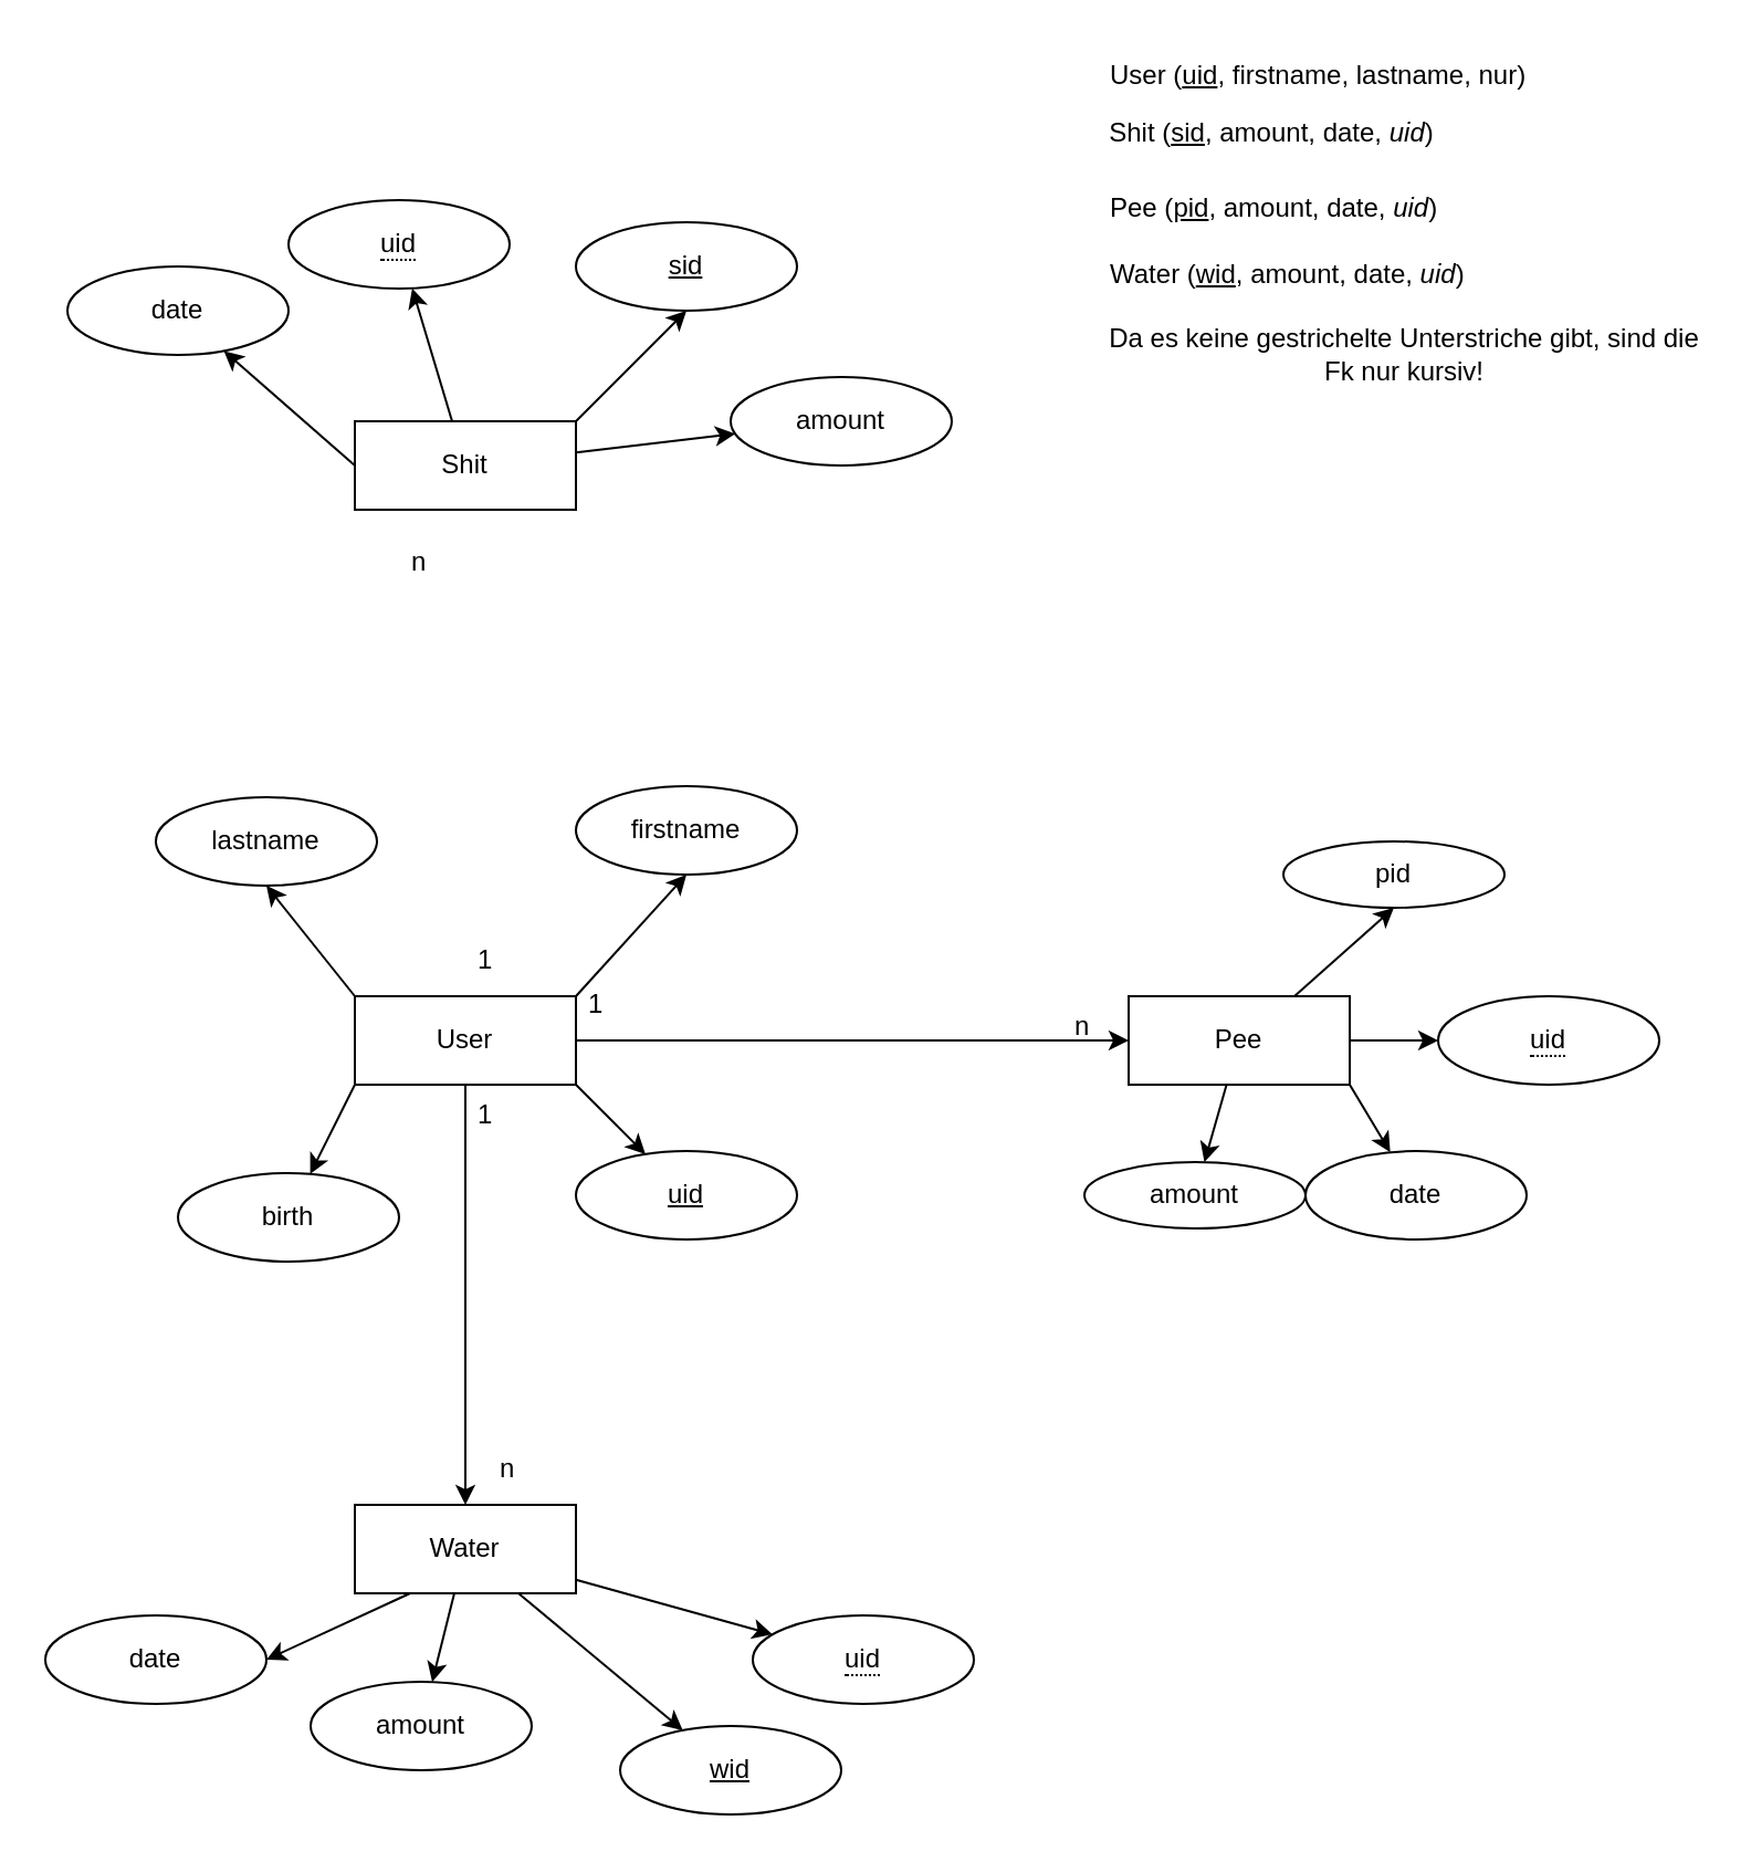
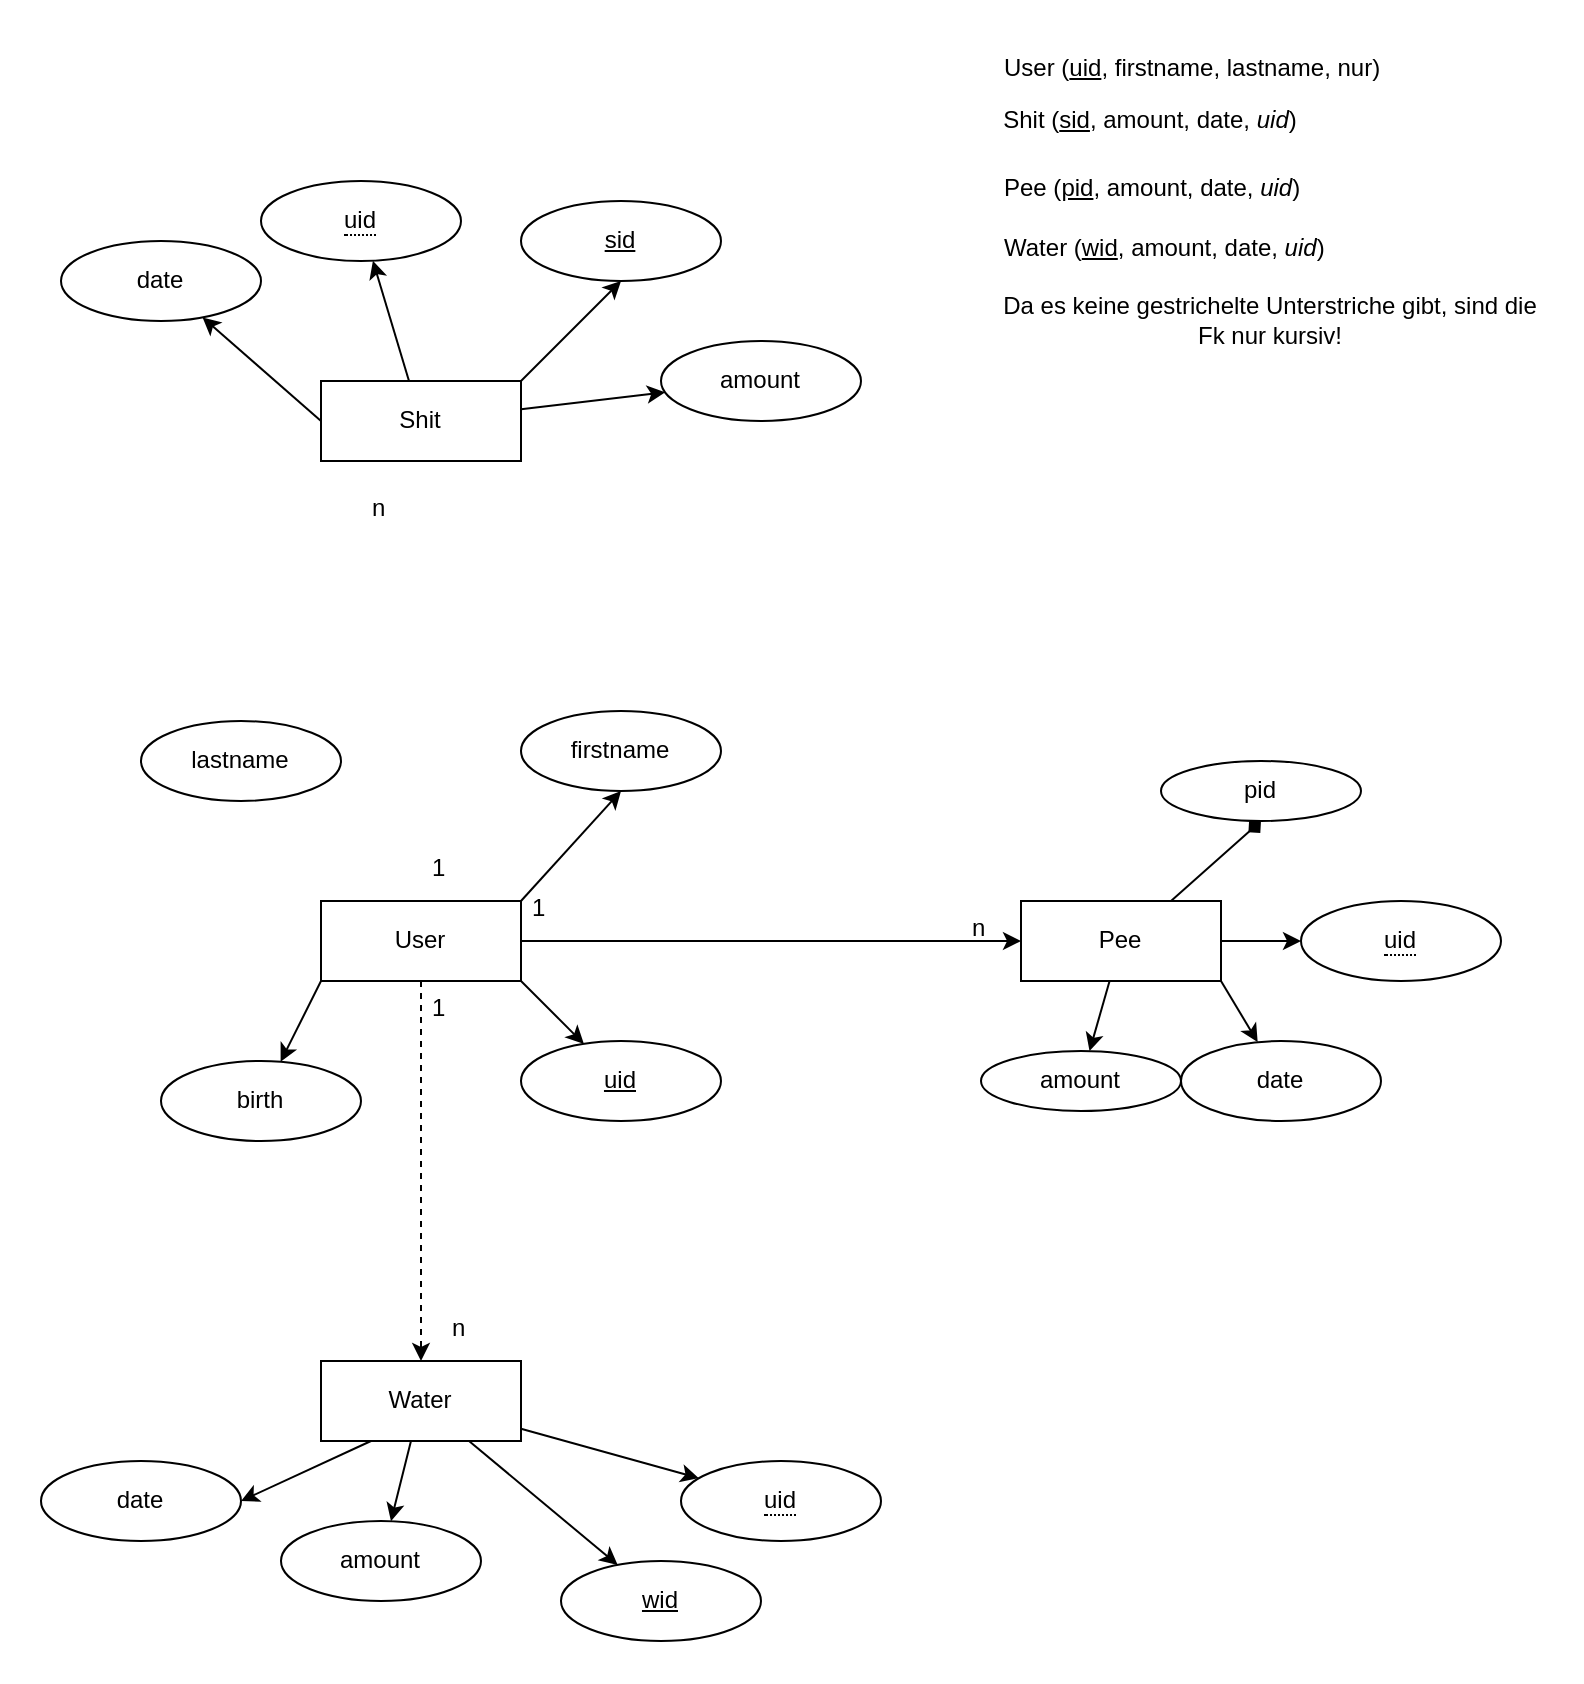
  <mxCell id="0" />
  <mxCell id="1" parent="0" />
- <mxCell id="2" value="" style="edgeStyle=orthogonalEdgeStyle;rounded=0;orthogonalLoop=1;jettySize=auto;html=1;" parent="1" source="8" target="18" edge="1"><mxGeometry relative="1" as="geometry" /></mxCell>
+ <mxCell id="2" value="" style="edgeStyle=orthogonalEdgeStyle;rounded=0;orthogonalLoop=1;jettySize=auto;html=1;dashed=1;" parent="1" source="8" target="18" edge="1"><mxGeometry relative="1" as="geometry" /></mxCell>
  <mxCell id="3" style="rounded=0;orthogonalLoop=1;jettySize=auto;html=1;exitX=1;exitY=1;exitDx=0;exitDy=0;" parent="1" source="8" target="37" edge="1"><mxGeometry relative="1" as="geometry" /></mxCell>
  <mxCell id="4" style="rounded=0;orthogonalLoop=1;jettySize=auto;html=1;exitX=1;exitY=0;exitDx=0;exitDy=0;entryX=0.5;entryY=1;entryDx=0;entryDy=0;" parent="1" source="8" target="38" edge="1"><mxGeometry relative="1" as="geometry" /></mxCell>
- <mxCell id="5" style="rounded=0;orthogonalLoop=1;jettySize=auto;html=1;exitX=0;exitY=0;exitDx=0;exitDy=0;entryX=0.5;entryY=1;entryDx=0;entryDy=0;" parent="1" source="8" target="39" edge="1"><mxGeometry relative="1" as="geometry" /></mxCell>
  <mxCell id="6" style="rounded=0;orthogonalLoop=1;jettySize=auto;html=1;exitX=0;exitY=1;exitDx=0;exitDy=0;" parent="1" source="8" target="40" edge="1"><mxGeometry relative="1" as="geometry" /></mxCell>
  <mxCell id="7" style="edgeStyle=orthogonalEdgeStyle;rounded=0;orthogonalLoop=1;jettySize=auto;html=1;entryX=0;entryY=0.5;entryDx=0;entryDy=0;" parent="1" source="8" target="23" edge="1"><mxGeometry relative="1" as="geometry" /></mxCell>
  <mxCell id="8" value="User" style="whiteSpace=wrap;html=1;align=center;" parent="1" vertex="1"><mxGeometry x="160" y="450" width="100" height="40" as="geometry" /></mxCell>
  <mxCell id="9" value="" style="rounded=0;orthogonalLoop=1;jettySize=auto;html=1;" parent="1" source="13" target="25" edge="1"><mxGeometry relative="1" as="geometry" /></mxCell>
  <mxCell id="10" value="" style="rounded=0;orthogonalLoop=1;jettySize=auto;html=1;" parent="1" source="13" target="28" edge="1"><mxGeometry relative="1" as="geometry" /></mxCell>
  <mxCell id="11" value="" style="rounded=0;orthogonalLoop=1;jettySize=auto;html=1;exitX=0;exitY=0.5;exitDx=0;exitDy=0;" parent="1" source="13" target="34" edge="1"><mxGeometry relative="1" as="geometry" /></mxCell>
  <mxCell id="12" style="rounded=0;orthogonalLoop=1;jettySize=auto;html=1;exitX=1;exitY=0;exitDx=0;exitDy=0;entryX=0.5;entryY=1;entryDx=0;entryDy=0;" parent="1" source="13" target="35" edge="1"><mxGeometry relative="1" as="geometry" /></mxCell>
  <mxCell id="13" value="Shit" style="whiteSpace=wrap;html=1;align=center;" parent="1" vertex="1"><mxGeometry x="160" y="190" width="100" height="40" as="geometry" /></mxCell>
  <mxCell id="14" value="" style="rounded=0;orthogonalLoop=1;jettySize=auto;html=1;" parent="1" source="18" target="26" edge="1"><mxGeometry relative="1" as="geometry" /></mxCell>
  <mxCell id="15" value="" style="rounded=0;orthogonalLoop=1;jettySize=auto;html=1;" parent="1" source="18" target="30" edge="1"><mxGeometry relative="1" as="geometry" /></mxCell>
  <mxCell id="16" value="" style="rounded=0;orthogonalLoop=1;jettySize=auto;html=1;" parent="1" source="18" target="31" edge="1"><mxGeometry relative="1" as="geometry" /></mxCell>
  <mxCell id="17" style="rounded=0;orthogonalLoop=1;jettySize=auto;html=1;exitX=0.25;exitY=1;exitDx=0;exitDy=0;entryX=1;entryY=0.5;entryDx=0;entryDy=0;" parent="1" source="18" target="32" edge="1"><mxGeometry relative="1" as="geometry" /></mxCell>
  <mxCell id="18" value="Water" style="whiteSpace=wrap;html=1;align=center;" parent="1" vertex="1"><mxGeometry x="160" y="680" width="100" height="40" as="geometry" /></mxCell>
  <mxCell id="19" value="" style="orthogonalLoop=1;jettySize=auto;html=1;rounded=0;" parent="1" source="23" target="27" edge="1"><mxGeometry relative="1" as="geometry" /></mxCell>
  <mxCell id="20" value="" style="rounded=0;orthogonalLoop=1;jettySize=auto;html=1;" parent="1" source="23" target="29" edge="1"><mxGeometry relative="1" as="geometry" /></mxCell>
  <mxCell id="21" style="rounded=0;orthogonalLoop=1;jettySize=auto;html=1;exitX=1;exitY=1;exitDx=0;exitDy=0;" parent="1" source="23" target="33" edge="1"><mxGeometry relative="1" as="geometry" /></mxCell>
- <mxCell id="22" style="rounded=0;orthogonalLoop=1;jettySize=auto;html=1;exitX=0.75;exitY=0;exitDx=0;exitDy=0;entryX=0.5;entryY=1;entryDx=0;entryDy=0;" parent="1" source="23" target="36" edge="1"><mxGeometry relative="1" as="geometry" /></mxCell>
+ <mxCell id="22" style="rounded=0;orthogonalLoop=1;jettySize=auto;html=1;exitX=0.75;exitY=0;exitDx=0;exitDy=0;entryX=0.5;entryY=1;entryDx=0;entryDy=0;endArrow=diamond;" parent="1" source="23" target="36" edge="1"><mxGeometry relative="1" as="geometry" /></mxCell>
  <mxCell id="23" value="Pee" style="whiteSpace=wrap;html=1;align=center;" parent="1" vertex="1"><mxGeometry x="510" y="450" width="100" height="40" as="geometry" /></mxCell>
  <mxCell id="24" style="edgeStyle=orthogonalEdgeStyle;rounded=0;orthogonalLoop=1;jettySize=auto;html=1;exitX=0.5;exitY=1;exitDx=0;exitDy=0;" parent="1" edge="1"><mxGeometry relative="1" as="geometry"><mxPoint x="210" y="700" as="sourcePoint" /><mxPoint x="210" y="700" as="targetPoint" /></mxGeometry></mxCell>
  <mxCell id="25" value="&lt;span style=&quot;border-bottom: 1px dotted&quot;&gt;uid&lt;/span&gt;" style="ellipse;whiteSpace=wrap;html=1;align=center;" parent="1" vertex="1"><mxGeometry x="130" y="90" width="100" height="40" as="geometry" /></mxCell>
  <mxCell id="26" value="&lt;span style=&quot;border-bottom: 1px dotted&quot;&gt;uid&lt;/span&gt;" style="ellipse;whiteSpace=wrap;html=1;align=center;" parent="1" vertex="1"><mxGeometry x="340" y="730" width="100" height="40" as="geometry" /></mxCell>
  <mxCell id="27" value="&lt;span style=&quot;border-bottom: 1px dotted&quot;&gt;uid&lt;/span&gt;" style="ellipse;whiteSpace=wrap;html=1;align=center;" parent="1" vertex="1"><mxGeometry x="650" y="450" width="100" height="40" as="geometry" /></mxCell>
  <mxCell id="28" value="amount" style="ellipse;whiteSpace=wrap;html=1;align=center;" parent="1" vertex="1"><mxGeometry x="330" y="170" width="100" height="40" as="geometry" /></mxCell>
  <mxCell id="29" value="amount" style="ellipse;whiteSpace=wrap;html=1;align=center;" parent="1" vertex="1"><mxGeometry x="490" y="525" width="100" height="30" as="geometry" /></mxCell>
  <mxCell id="30" value="amount" style="ellipse;whiteSpace=wrap;html=1;align=center;" parent="1" vertex="1"><mxGeometry x="140" y="760" width="100" height="40" as="geometry" /></mxCell>
  <mxCell id="31" value="&lt;u&gt;wid&lt;/u&gt;" style="ellipse;whiteSpace=wrap;html=1;align=center;" parent="1" vertex="1"><mxGeometry x="280" y="780" width="100" height="40" as="geometry" /></mxCell>
  <mxCell id="32" value="date" style="ellipse;whiteSpace=wrap;html=1;align=center;" parent="1" vertex="1"><mxGeometry x="20" y="730" width="100" height="40" as="geometry" /></mxCell>
  <mxCell id="33" value="date" style="ellipse;whiteSpace=wrap;html=1;align=center;" parent="1" vertex="1"><mxGeometry x="590" y="520" width="100" height="40" as="geometry" /></mxCell>
  <mxCell id="34" value="date" style="ellipse;whiteSpace=wrap;html=1;align=center;" parent="1" vertex="1"><mxGeometry x="30" y="120" width="100" height="40" as="geometry" /></mxCell>
  <mxCell id="35" value="&lt;u&gt;sid&lt;/u&gt;" style="ellipse;whiteSpace=wrap;html=1;align=center;" parent="1" vertex="1"><mxGeometry x="260" y="100" width="100" height="40" as="geometry" /></mxCell>
  <mxCell id="36" value="pid" style="ellipse;whiteSpace=wrap;html=1;align=center;" parent="1" vertex="1"><mxGeometry x="580" y="380" width="100" height="30" as="geometry" /></mxCell>
  <mxCell id="37" value="&lt;u&gt;uid&lt;/u&gt;" style="ellipse;whiteSpace=wrap;html=1;align=center;" parent="1" vertex="1"><mxGeometry x="260" y="520" width="100" height="40" as="geometry" /></mxCell>
  <mxCell id="38" value="firstname" style="ellipse;whiteSpace=wrap;html=1;align=center;" parent="1" vertex="1"><mxGeometry x="260" y="355" width="100" height="40" as="geometry" /></mxCell>
  <mxCell id="39" value="lastname" style="ellipse;whiteSpace=wrap;html=1;align=center;" parent="1" vertex="1"><mxGeometry x="70" y="360" width="100" height="40" as="geometry" /></mxCell>
  <mxCell id="40" value="birth" style="ellipse;whiteSpace=wrap;html=1;align=center;" parent="1" vertex="1"><mxGeometry x="80" y="530" width="100" height="40" as="geometry" /></mxCell>
  <mxCell id="41" value="1" style="text;strokeColor=none;fillColor=none;spacingLeft=4;spacingRight=4;overflow=hidden;rotatable=0;points=[[0,0.5],[1,0.5]];portConstraint=eastwest;fontSize=12;" parent="1" vertex="1"><mxGeometry x="260" y="440" width="40" height="30" as="geometry" /></mxCell>
  <mxCell id="42" value="1" style="text;strokeColor=none;fillColor=none;spacingLeft=4;spacingRight=4;overflow=hidden;rotatable=0;points=[[0,0.5],[1,0.5]];portConstraint=eastwest;fontSize=12;" parent="1" vertex="1"><mxGeometry x="210" y="490" width="40" height="30" as="geometry" /></mxCell>
  <mxCell id="43" value="1" style="text;strokeColor=none;fillColor=none;spacingLeft=4;spacingRight=4;overflow=hidden;rotatable=0;points=[[0,0.5],[1,0.5]];portConstraint=eastwest;fontSize=12;" parent="1" vertex="1"><mxGeometry x="210" y="420" width="40" height="30" as="geometry" /></mxCell>
  <mxCell id="44" value="n" style="text;strokeColor=none;fillColor=none;spacingLeft=4;spacingRight=4;overflow=hidden;rotatable=0;points=[[0,0.5],[1,0.5]];portConstraint=eastwest;fontSize=12;" parent="1" vertex="1"><mxGeometry x="220" y="650" width="40" height="30" as="geometry" /></mxCell>
  <mxCell id="45" value="n" style="text;strokeColor=none;fillColor=none;spacingLeft=4;spacingRight=4;overflow=hidden;rotatable=0;points=[[0,0.5],[1,0.5]];portConstraint=eastwest;fontSize=12;" parent="1" vertex="1"><mxGeometry x="180" y="240" width="40" height="30" as="geometry" /></mxCell>
  <mxCell id="46" value="n" style="text;strokeColor=none;fillColor=none;spacingLeft=4;spacingRight=4;overflow=hidden;rotatable=0;points=[[0,0.5],[1,0.5]];portConstraint=eastwest;fontSize=12;" parent="1" vertex="1"><mxGeometry x="480" y="450" width="40" height="30" as="geometry" /></mxCell>
  <mxCell id="47" value="Shit (&lt;u&gt;sid&lt;/u&gt;, amount, date, &lt;i&gt;uid&lt;/i&gt;)" style="text;html=1;strokeColor=none;fillColor=none;align=center;verticalAlign=middle;whiteSpace=wrap;rounded=0;" vertex="1" parent="1"><mxGeometry x="480" y="50" width="190" height="20" as="geometry" /></mxCell>
  <mxCell id="48" value="User (&lt;u&gt;uid&lt;/u&gt;, firstname, lastname, nur)" style="text;whiteSpace=wrap;html=1;" vertex="1" parent="1"><mxGeometry x="500" y="20" width="210" height="30" as="geometry" /></mxCell>
  <mxCell id="49" value="Pee (&lt;u&gt;pid&lt;/u&gt;, amount, date, &lt;i&gt;uid&lt;/i&gt;)" style="text;whiteSpace=wrap;html=1;" vertex="1" parent="1"><mxGeometry x="500" y="80" width="170" height="30" as="geometry" /></mxCell>
  <mxCell id="50" value="Water (&lt;u&gt;wid&lt;/u&gt;, amount, date, &lt;i&gt;uid&lt;/i&gt;)" style="text;whiteSpace=wrap;html=1;" vertex="1" parent="1"><mxGeometry x="500" y="110" width="170" height="30" as="geometry" /></mxCell>
  <mxCell id="51" value="Da es keine gestrichelte Unterstriche gibt, sind die Fk nur kursiv!" style="text;html=1;strokeColor=none;fillColor=none;align=center;verticalAlign=middle;whiteSpace=wrap;rounded=0;" vertex="1" parent="1"><mxGeometry x="500" y="150" width="270" height="20" as="geometry" /></mxCell>
